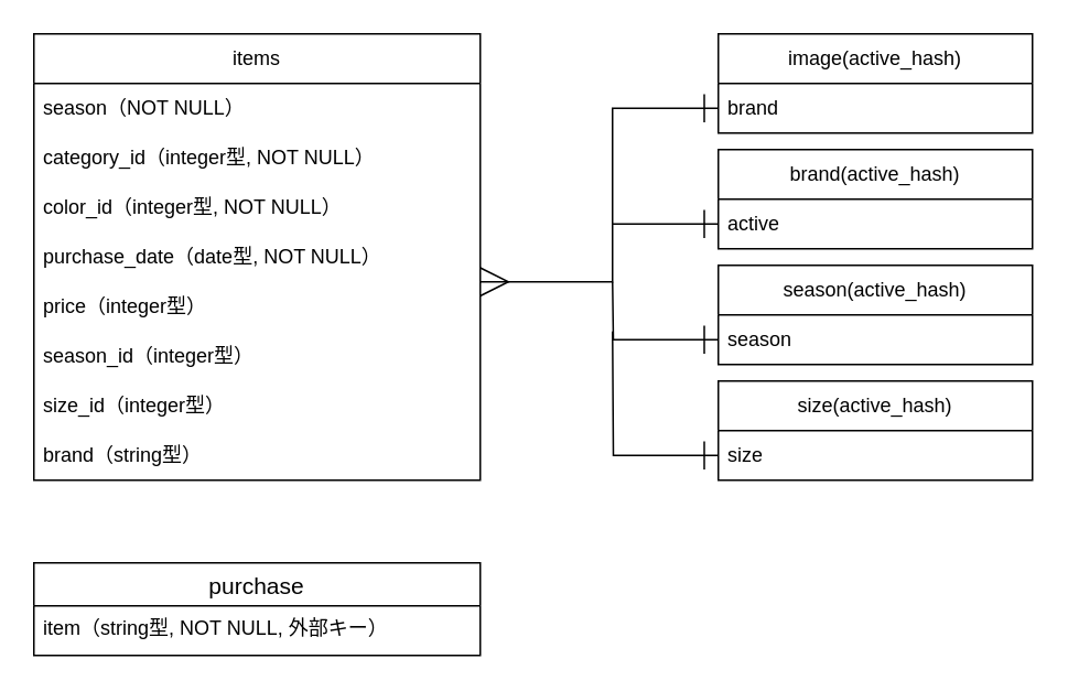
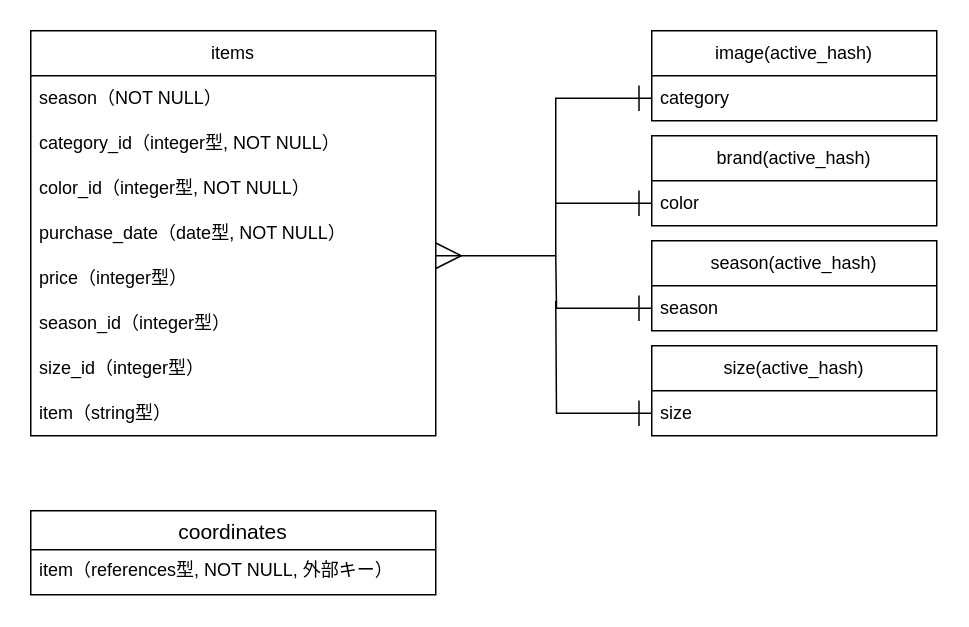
  <mxCell id="0" />
  <mxCell id="1" parent="0" />
  <mxCell id="2" value="items" style="swimlane;fontStyle=0;childLayout=stackLayout;horizontal=1;startSize=30;horizontalStack=0;resizeParent=1;resizeParentMax=0;resizeLast=0;collapsible=1;marginBottom=0;whiteSpace=wrap;html=1;" parent="1" vertex="1"><mxGeometry y="20" width="270" height="270" as="geometry" x="20" /></mxCell>
  <mxCell id="3" value="season（NOT NULL）" style="text;strokeColor=none;fillColor=none;align=left;verticalAlign=middle;spacingLeft=4;spacingRight=4;overflow=hidden;points=[[0,0.5],[1,0.5]];portConstraint=eastwest;rotatable=0;whiteSpace=wrap;html=1;" parent="2" vertex="1"><mxGeometry y="30" width="270" height="30" as="geometry" /></mxCell>
  <mxCell id="4" value="category_id（integer型, NOT NULL）" style="text;strokeColor=none;fillColor=none;align=left;verticalAlign=middle;spacingLeft=4;spacingRight=4;overflow=hidden;points=[[0,0.5],[1,0.5]];portConstraint=eastwest;rotatable=0;whiteSpace=wrap;html=1;" parent="2" vertex="1"><mxGeometry y="60" width="270" height="30" as="geometry" /></mxCell>
  <mxCell id="5" value="color_id（integer型, NOT NULL）" style="text;strokeColor=none;fillColor=none;align=left;verticalAlign=middle;spacingLeft=4;spacingRight=4;overflow=hidden;points=[[0,0.5],[1,0.5]];portConstraint=eastwest;rotatable=0;whiteSpace=wrap;html=1;" parent="2" vertex="1"><mxGeometry y="90" width="270" height="30" as="geometry" /></mxCell>
  <mxCell id="6" value="purchase_date（date型, NOT NULL）" style="text;strokeColor=none;fillColor=none;align=left;verticalAlign=middle;spacingLeft=4;spacingRight=4;overflow=hidden;points=[[0,0.5],[1,0.5]];portConstraint=eastwest;rotatable=0;whiteSpace=wrap;html=1;" parent="2" vertex="1"><mxGeometry y="120" width="270" height="30" as="geometry" /></mxCell>
  <mxCell id="7" value="price（integer型）" style="text;strokeColor=none;fillColor=none;align=left;verticalAlign=middle;spacingLeft=4;spacingRight=4;overflow=hidden;points=[[0,0.5],[1,0.5]];portConstraint=eastwest;rotatable=0;whiteSpace=wrap;html=1;" parent="2" vertex="1"><mxGeometry y="150" width="270" height="30" as="geometry" /></mxCell>
  <mxCell id="8" value="season_id（integer型）" style="text;strokeColor=none;fillColor=none;align=left;verticalAlign=middle;spacingLeft=4;spacingRight=4;overflow=hidden;points=[[0,0.5],[1,0.5]];portConstraint=eastwest;rotatable=0;whiteSpace=wrap;html=1;" parent="2" vertex="1"><mxGeometry y="180" width="270" height="30" as="geometry" /></mxCell>
  <mxCell id="9" value="size_id（integer型）" style="text;strokeColor=none;fillColor=none;align=left;verticalAlign=middle;spacingLeft=4;spacingRight=4;overflow=hidden;points=[[0,0.5],[1,0.5]];portConstraint=eastwest;rotatable=0;whiteSpace=wrap;html=1;" parent="2" vertex="1"><mxGeometry y="210" width="270" height="30" as="geometry" /></mxCell>
- <mxCell id="10" value="brand（string型）" style="text;strokeColor=none;fillColor=none;align=left;verticalAlign=middle;spacingLeft=4;spacingRight=4;overflow=hidden;points=[[0,0.5],[1,0.5]];portConstraint=eastwest;rotatable=0;whiteSpace=wrap;html=1;" parent="2" vertex="1"><mxGeometry y="240" width="270" height="30" as="geometry" /></mxCell>
+ <mxCell id="10" value="item（string型）" style="text;strokeColor=none;fillColor=none;align=left;verticalAlign=middle;spacingLeft=4;spacingRight=4;overflow=hidden;points=[[0,0.5],[1,0.5]];portConstraint=eastwest;rotatable=0;whiteSpace=wrap;html=1;" parent="2" vertex="1"><mxGeometry y="240" width="270" height="30" as="geometry" /></mxCell>
  <mxCell id="11" value="image(active_hash)" style="swimlane;fontStyle=0;childLayout=stackLayout;horizontal=1;startSize=30;horizontalStack=0;resizeParent=1;resizeParentMax=0;resizeLast=0;collapsible=1;marginBottom=0;whiteSpace=wrap;html=1;" parent="1" vertex="1"><mxGeometry x="434" y="20" width="190" height="60" as="geometry" /></mxCell>
- <mxCell id="12" value="brand" style="text;strokeColor=none;fillColor=none;align=left;verticalAlign=middle;spacingLeft=4;spacingRight=4;overflow=hidden;points=[[0,0.5],[1,0.5]];portConstraint=eastwest;rotatable=0;whiteSpace=wrap;html=1;" parent="11" vertex="1"><mxGeometry y="30" width="190" height="30" as="geometry" /></mxCell>
+ <mxCell id="12" value="category" style="text;strokeColor=none;fillColor=none;align=left;verticalAlign=middle;spacingLeft=4;spacingRight=4;overflow=hidden;points=[[0,0.5],[1,0.5]];portConstraint=eastwest;rotatable=0;whiteSpace=wrap;html=1;" parent="11" vertex="1"><mxGeometry y="30" width="190" height="30" as="geometry" /></mxCell>
  <mxCell id="13" value="size(active_hash)" style="swimlane;fontStyle=0;childLayout=stackLayout;horizontal=1;startSize=30;horizontalStack=0;resizeParent=1;resizeParentMax=0;resizeLast=0;collapsible=1;marginBottom=0;whiteSpace=wrap;html=1;" parent="1" vertex="1"><mxGeometry x="434" y="230" width="190" height="60" as="geometry" /></mxCell>
  <mxCell id="14" style="edgeStyle=orthogonalEdgeStyle;rounded=0;orthogonalLoop=1;jettySize=auto;html=1;endArrow=none;endFill=0;endSize=15;startSize=15;startArrow=ERone;startFill=0;" parent="13" source="15" edge="1"><mxGeometry relative="1" as="geometry"><mxPoint x="-64" y="-30" as="targetPoint" /></mxGeometry></mxCell>
  <mxCell id="15" value="size" style="text;strokeColor=none;fillColor=none;align=left;verticalAlign=middle;spacingLeft=4;spacingRight=4;overflow=hidden;points=[[0,0.5],[1,0.5]];portConstraint=eastwest;rotatable=0;whiteSpace=wrap;html=1;" parent="13" vertex="1"><mxGeometry y="30" width="190" height="30" as="geometry" /></mxCell>
  <mxCell id="16" value="season(active_hash)" style="swimlane;fontStyle=0;childLayout=stackLayout;horizontal=1;startSize=30;horizontalStack=0;resizeParent=1;resizeParentMax=0;resizeLast=0;collapsible=1;marginBottom=0;whiteSpace=wrap;html=1;" parent="1" vertex="1"><mxGeometry x="434" y="160" width="190" height="60" as="geometry" /></mxCell>
  <mxCell id="17" style="edgeStyle=orthogonalEdgeStyle;rounded=0;orthogonalLoop=1;jettySize=auto;html=1;endArrow=none;endFill=0;endSize=15;startArrow=ERone;startFill=0;startSize=15;" parent="16" source="18" edge="1"><mxGeometry relative="1" as="geometry"><mxPoint x="-64" y="10" as="targetPoint" /></mxGeometry></mxCell>
  <mxCell id="18" value="season" style="text;strokeColor=none;fillColor=none;align=left;verticalAlign=middle;spacingLeft=4;spacingRight=4;overflow=hidden;points=[[0,0.5],[1,0.5]];portConstraint=eastwest;rotatable=0;whiteSpace=wrap;html=1;" parent="16" vertex="1"><mxGeometry y="30" width="190" height="30" as="geometry" /></mxCell>
  <mxCell id="19" value="brand(active_hash)" style="swimlane;fontStyle=0;childLayout=stackLayout;horizontal=1;startSize=30;horizontalStack=0;resizeParent=1;resizeParentMax=0;resizeLast=0;collapsible=1;marginBottom=0;whiteSpace=wrap;html=1;" parent="1" vertex="1"><mxGeometry x="434" y="90" width="190" height="60" as="geometry" /></mxCell>
  <mxCell id="20" style="edgeStyle=orthogonalEdgeStyle;rounded=0;orthogonalLoop=1;jettySize=auto;html=1;endArrow=none;endFill=0;endSize=15;startSize=15;startArrow=ERone;startFill=0;" parent="19" source="21" edge="1"><mxGeometry relative="1" as="geometry"><mxPoint x="-64" y="45" as="targetPoint" /></mxGeometry></mxCell>
- <mxCell id="21" value="active" style="text;strokeColor=none;fillColor=none;align=left;verticalAlign=middle;spacingLeft=4;spacingRight=4;overflow=hidden;points=[[0,0.5],[1,0.5]];portConstraint=eastwest;rotatable=0;whiteSpace=wrap;html=1;" parent="19" vertex="1"><mxGeometry y="30" width="190" height="30" as="geometry" /></mxCell>
+ <mxCell id="21" value="color" style="text;strokeColor=none;fillColor=none;align=left;verticalAlign=middle;spacingLeft=4;spacingRight=4;overflow=hidden;points=[[0,0.5],[1,0.5]];portConstraint=eastwest;rotatable=0;whiteSpace=wrap;html=1;" parent="19" vertex="1"><mxGeometry y="30" width="190" height="30" as="geometry" /></mxCell>
  <mxCell id="22" style="edgeStyle=orthogonalEdgeStyle;rounded=0;orthogonalLoop=1;jettySize=auto;html=1;exitX=0;exitY=0.5;exitDx=0;exitDy=0;endArrow=ERmany;endFill=0;endSize=15;startArrow=ERone;startFill=0;startSize=15;" parent="1" source="12" edge="1"><mxGeometry relative="1" as="geometry"><mxPoint x="290" y="170" as="targetPoint" /><Array as="points"><mxPoint x="370" y="65" /><mxPoint x="370" y="170" /></Array></mxGeometry></mxCell>
- <mxCell id="23" value="purchase" style="swimlane;fontStyle=0;childLayout=stackLayout;horizontal=1;startSize=26;horizontalStack=0;resizeParent=1;resizeParentMax=0;resizeLast=0;collapsible=1;marginBottom=0;align=center;fontSize=14;" parent="1" vertex="1"><mxGeometry y="340" width="270" height="56" as="geometry" x="20" /></mxCell>
- <mxCell id="24" value="item（string型, NOT NULL, 外部キー）" style="text;strokeColor=none;fillColor=none;spacingLeft=4;spacingRight=4;overflow=hidden;rotatable=0;points=[[0,0.5],[1,0.5]];portConstraint=eastwest;fontSize=12;" parent="23" vertex="1"><mxGeometry y="26" width="270" height="30" as="geometry" /></mxCell>
+ <mxCell id="23" value="coordinates" style="swimlane;fontStyle=0;childLayout=stackLayout;horizontal=1;startSize=26;horizontalStack=0;resizeParent=1;resizeParentMax=0;resizeLast=0;collapsible=1;marginBottom=0;align=center;fontSize=14;" parent="1" vertex="1"><mxGeometry y="340" width="270" height="56" as="geometry" x="20" /></mxCell>
+ <mxCell id="24" value="item（references型, NOT NULL, 外部キー）" style="text;strokeColor=none;fillColor=none;spacingLeft=4;spacingRight=4;overflow=hidden;rotatable=0;points=[[0,0.5],[1,0.5]];portConstraint=eastwest;fontSize=12;" parent="23" vertex="1"><mxGeometry y="26" width="270" height="30" as="geometry" /></mxCell>
